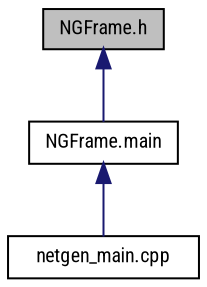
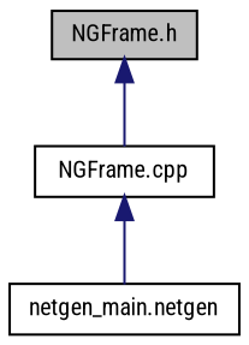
  digraph {
    fontname="Roboto Condensed"
    node [color=black fillcolor=white fontname="Roboto Condensed" fontsize=10 shape=record style=filled]
    edge [color=midnightblue dir=back fontname="Roboto Condensed" fontsize=10 labelfontname=Helvetica labelfontsize=10 style=solid]
    n1 [fillcolor=grey75 fontcolor=black height=0.2 label="NGFrame.h" width=0.4]
-   n2 [height=0.2 label="NGFrame.main" width=0.4]
-   n3 [height=0.2 label="netgen_main.cpp" width=0.4]
+   n2 [height=0.2 label="NGFrame.cpp" width=0.4]
+   n3 [height=0.2 label="netgen_main.netgen" width=0.4]
    n1 -> n2
    n2 -> n3
  }
